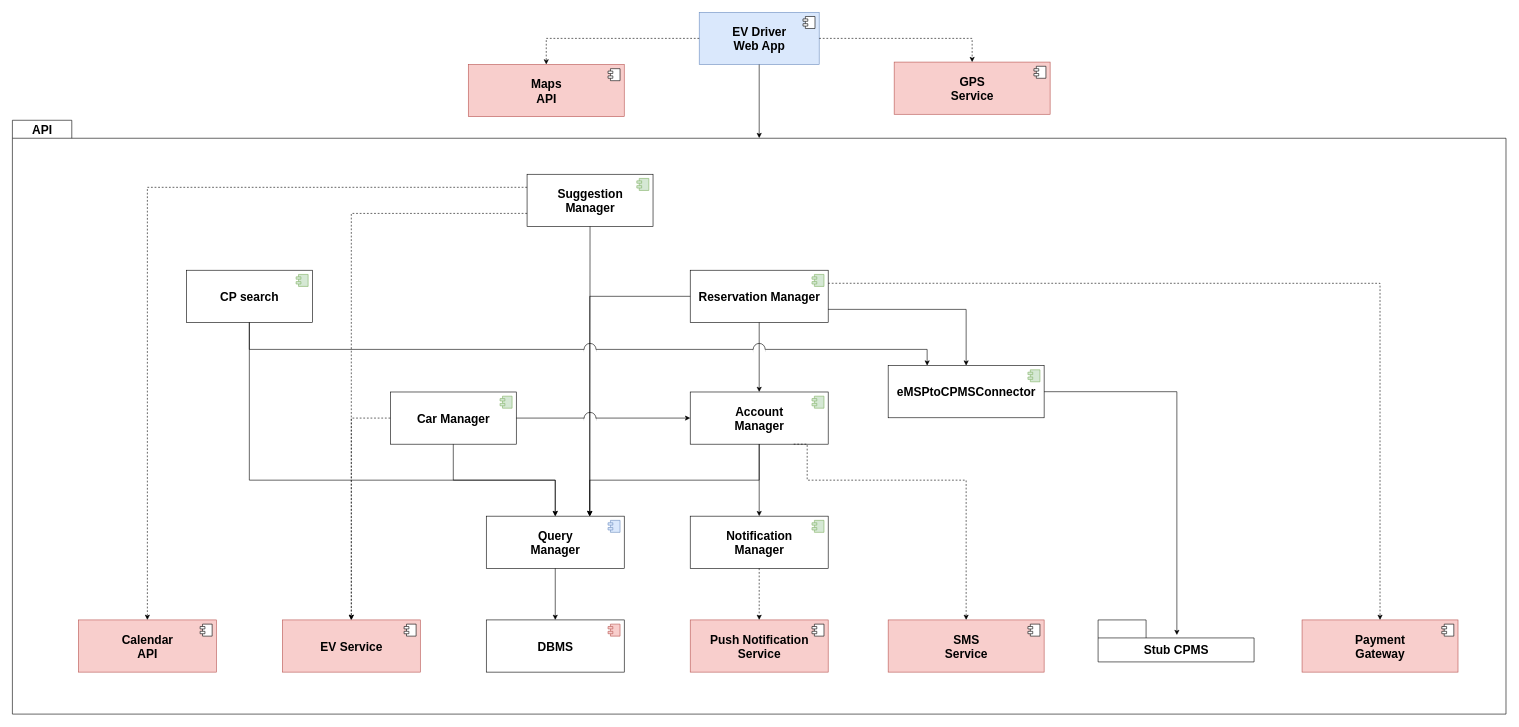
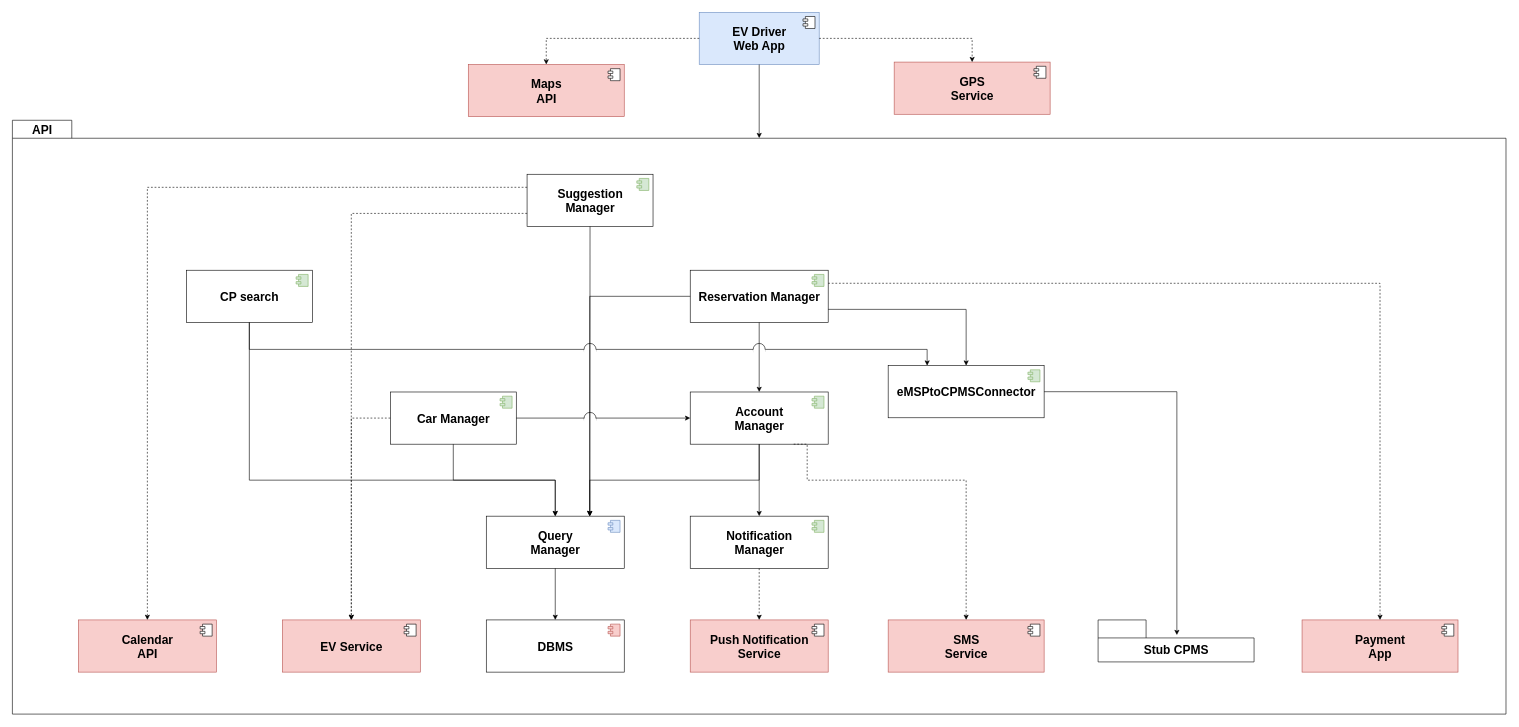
  <mxCell id="0" />
  <mxCell id="1" parent="0" />
  <mxCell id="2" value="" style="shape=folder;fontStyle=1;tabWidth=80;tabHeight=30;tabPosition=left;html=1;boundedLbl=1;fontSize=20;" parent="1" vertex="1"><mxGeometry x="20" y="200" width="2490" height="990" as="geometry" /></mxCell>
  <mxCell id="3" value="&lt;b&gt;Reservation Manager&lt;br&gt;&lt;/b&gt;" style="html=1;dropTarget=0;fontSize=20;sketch=0;" parent="1" vertex="1"><mxGeometry x="1150" y="450" width="230" height="87" as="geometry" /></mxCell>
  <mxCell id="4" value="" style="shape=module;jettyWidth=8;jettyHeight=4;fontSize=20;fillColor=#d5e8d4;strokeColor=#82b366;" parent="3" vertex="1"><mxGeometry x="1" width="20" height="20" relative="1" as="geometry"><mxPoint x="-27" y="7" as="offset" /></mxGeometry></mxCell>
  <mxCell id="5" value="&lt;b&gt;eMSPtoCPMSConnector&lt;/b&gt;" style="html=1;dropTarget=0;fontSize=20;sketch=0;" parent="1" vertex="1"><mxGeometry x="1480" y="609" width="260" height="87" as="geometry" /></mxCell>
  <mxCell id="6" value="" style="shape=module;jettyWidth=8;jettyHeight=4;fontSize=20;fillColor=#d5e8d4;strokeColor=#82b366;" parent="5" vertex="1"><mxGeometry x="1" width="20" height="20" relative="1" as="geometry"><mxPoint x="-27" y="7" as="offset" /></mxGeometry></mxCell>
  <mxCell id="7" value="&lt;b&gt;Notification&lt;br&gt;Manager&lt;/b&gt;" style="html=1;dropTarget=0;fontSize=20;sketch=0;" parent="1" vertex="1"><mxGeometry x="1150" y="860" width="230" height="87" as="geometry" /></mxCell>
  <mxCell id="8" value="" style="shape=module;jettyWidth=8;jettyHeight=4;fontSize=20;fillColor=#d5e8d4;strokeColor=#82b366;" parent="7" vertex="1"><mxGeometry x="1" width="20" height="20" relative="1" as="geometry"><mxPoint x="-27" y="7" as="offset" /></mxGeometry></mxCell>
  <mxCell id="9" value="&lt;b style=&quot;font-size: 20px;&quot;&gt;DBMS&lt;/b&gt;" style="html=1;dropTarget=0;fontSize=20;fontStyle=0;" parent="1" vertex="1"><mxGeometry x="810" y="1033" width="230" height="87" as="geometry" /></mxCell>
  <mxCell id="10" value="" style="shape=module;jettyWidth=8;jettyHeight=4;fontSize=20;fillColor=#f8cecc;strokeColor=#b85450;" parent="9" vertex="1"><mxGeometry x="1" width="20" height="20" relative="1" as="geometry"><mxPoint x="-27" y="7" as="offset" /></mxGeometry></mxCell>
  <mxCell id="11" value="&lt;b style=&quot;font-size: 20px&quot;&gt;EV Driver&lt;br&gt;Web App&lt;br&gt;&lt;/b&gt;" style="html=1;dropTarget=0;fontSize=20;fontStyle=0;fillColor=#dae8fc;strokeColor=#6c8ebf;" parent="1" vertex="1"><mxGeometry x="1165" y="20" width="200" height="87" as="geometry" /></mxCell>
  <mxCell id="12" value="" style="shape=module;jettyWidth=8;jettyHeight=4;fontSize=20;" parent="11" vertex="1"><mxGeometry x="1" width="20" height="20" relative="1" as="geometry"><mxPoint x="-27" y="7" as="offset" /></mxGeometry></mxCell>
  <mxCell id="13" value="&lt;b style=&quot;font-size: 20px&quot;&gt;Query&lt;br&gt;Manager&lt;br&gt;&lt;/b&gt;" style="html=1;dropTarget=0;fontSize=20;fontStyle=0;" parent="1" vertex="1"><mxGeometry x="810" y="860" width="230" height="87" as="geometry" /></mxCell>
  <mxCell id="14" value="" style="shape=module;jettyWidth=8;jettyHeight=4;fontSize=20;fillColor=#dae8fc;strokeColor=#6c8ebf;" parent="13" vertex="1"><mxGeometry x="1" width="20" height="20" relative="1" as="geometry"><mxPoint x="-27" y="7" as="offset" /></mxGeometry></mxCell>
  <mxCell id="15" value="&lt;b style=&quot;font-size: 20px&quot;&gt;Push Notification&lt;br&gt;Service&lt;br&gt;&lt;/b&gt;" style="html=1;dropTarget=0;fontSize=20;fontStyle=0;fillColor=#f8cecc;strokeColor=#b85450;" parent="1" vertex="1"><mxGeometry x="1150" y="1033" width="230" height="87" as="geometry" /></mxCell>
  <mxCell id="16" value="" style="shape=module;jettyWidth=8;jettyHeight=4;fontSize=20;" parent="15" vertex="1"><mxGeometry x="1" width="20" height="20" relative="1" as="geometry"><mxPoint x="-27" y="7" as="offset" /></mxGeometry></mxCell>
  <mxCell id="17" value="" style="endArrow=classic;html=1;exitX=0.5;exitY=1;exitDx=0;exitDy=0;entryX=0.5;entryY=0;entryDx=0;entryDy=0;dashed=1;" parent="1" source="7" target="15" edge="1"><mxGeometry width="50" height="50" relative="1" as="geometry"><mxPoint x="1120" y="940" as="sourcePoint" /><mxPoint x="1170" y="890" as="targetPoint" /></mxGeometry></mxCell>
  <mxCell id="18" value="" style="endArrow=classic;html=1;exitX=0.5;exitY=1;exitDx=0;exitDy=0;" parent="1" source="13" target="9" edge="1"><mxGeometry width="50" height="50" relative="1" as="geometry"><mxPoint x="1040" y="940" as="sourcePoint" /><mxPoint x="1090" y="890" as="targetPoint" /></mxGeometry></mxCell>
  <mxCell id="19" value="&lt;b style=&quot;font-size: 20px&quot;&gt;Account&lt;br&gt;Manager&lt;br&gt;&lt;/b&gt;" style="html=1;dropTarget=0;fontSize=20;fontStyle=0;" parent="1" vertex="1"><mxGeometry x="1150" y="653" width="230" height="87" as="geometry" /></mxCell>
  <mxCell id="20" value="" style="shape=module;jettyWidth=8;jettyHeight=4;fontSize=20;fillColor=#d5e8d4;strokeColor=#82b366;" parent="19" vertex="1"><mxGeometry x="1" width="20" height="20" relative="1" as="geometry"><mxPoint x="-27" y="7" as="offset" /></mxGeometry></mxCell>
  <mxCell id="21" value="" style="endArrow=classic;html=1;exitX=0.5;exitY=1;exitDx=0;exitDy=0;edgeStyle=orthogonalEdgeStyle;rounded=0;entryX=0.75;entryY=0;entryDx=0;entryDy=0;" parent="1" source="19" target="13" edge="1"><mxGeometry width="50" height="50" relative="1" as="geometry"><mxPoint x="1030" y="880" as="sourcePoint" /><mxPoint x="925" y="860" as="targetPoint" /><Array as="points"><mxPoint x="1265" y="800" /><mxPoint x="983" y="800" /><mxPoint x="983" y="860" /></Array></mxGeometry></mxCell>
  <mxCell id="22" value="&lt;b style=&quot;font-size: 20px&quot;&gt;SMS&lt;br&gt;Service&lt;br&gt;&lt;/b&gt;" style="html=1;dropTarget=0;fontSize=20;fontStyle=0;fillColor=#f8cecc;strokeColor=#b85450;" parent="1" vertex="1"><mxGeometry x="1480" y="1033" width="260" height="87" as="geometry" /></mxCell>
  <mxCell id="23" value="" style="shape=module;jettyWidth=8;jettyHeight=4;fontSize=20;" parent="22" vertex="1"><mxGeometry x="1" width="20" height="20" relative="1" as="geometry"><mxPoint x="-27" y="7" as="offset" /></mxGeometry></mxCell>
  <mxCell id="24" value="" style="endArrow=classic;html=1;rounded=0;exitX=0.75;exitY=1;exitDx=0;exitDy=0;entryX=0.5;entryY=0;entryDx=0;entryDy=0;dashed=1;edgeStyle=orthogonalEdgeStyle;" parent="1" source="19" target="22" edge="1"><mxGeometry width="50" height="50" relative="1" as="geometry"><mxPoint x="780" y="880" as="sourcePoint" /><mxPoint x="830" y="830" as="targetPoint" /><Array as="points"><mxPoint x="1345" y="800" /><mxPoint x="1610" y="800" /></Array></mxGeometry></mxCell>
  <mxCell id="25" value="" style="endArrow=classic;html=1;rounded=0;exitX=0.5;exitY=1;exitDx=0;exitDy=0;entryX=0.5;entryY=0;entryDx=0;entryDy=0;edgeStyle=orthogonalEdgeStyle;" parent="1" source="19" target="7" edge="1"><mxGeometry width="50" height="50" relative="1" as="geometry"><mxPoint x="780" y="880" as="sourcePoint" /><mxPoint x="830" y="830" as="targetPoint" /></mxGeometry></mxCell>
  <mxCell id="26" value="" style="endArrow=classic;html=1;rounded=0;exitX=1;exitY=0.75;exitDx=0;exitDy=0;entryX=0.5;entryY=0;entryDx=0;entryDy=0;edgeStyle=orthogonalEdgeStyle;" parent="1" source="3" target="5" edge="1"><mxGeometry width="50" height="50" relative="1" as="geometry"><mxPoint x="1590" y="790" as="sourcePoint" /><mxPoint x="1640" y="740" as="targetPoint" /></mxGeometry></mxCell>
- <mxCell id="27" value="&lt;b style=&quot;font-size: 20px&quot;&gt;Payment&lt;br&gt;Gateway&lt;br&gt;&lt;/b&gt;" style="html=1;dropTarget=0;fontSize=20;fontStyle=0;fillColor=#f8cecc;strokeColor=#b85450;" parent="1" vertex="1"><mxGeometry x="2170" y="1033" width="260" height="87" as="geometry" /></mxCell>
+ <mxCell id="27" value="&lt;b style=&quot;font-size: 20px&quot;&gt;Payment&lt;br&gt;App&lt;br&gt;&lt;/b&gt;" style="html=1;dropTarget=0;fontSize=20;fontStyle=0;fillColor=#f8cecc;strokeColor=#b85450;" parent="1" vertex="1"><mxGeometry x="2170" y="1033" width="260" height="87" as="geometry" /></mxCell>
  <mxCell id="28" value="" style="shape=module;jettyWidth=8;jettyHeight=4;fontSize=20;" parent="27" vertex="1"><mxGeometry x="1" width="20" height="20" relative="1" as="geometry"><mxPoint x="-27" y="7" as="offset" /></mxGeometry></mxCell>
  <mxCell id="29" value="" style="endArrow=classic;html=1;rounded=0;exitX=1;exitY=0.25;exitDx=0;exitDy=0;entryX=0.5;entryY=0;entryDx=0;entryDy=0;edgeStyle=orthogonalEdgeStyle;dashed=1;" parent="1" source="3" target="27" edge="1"><mxGeometry width="50" height="50" relative="1" as="geometry"><mxPoint x="1690" y="960" as="sourcePoint" /><mxPoint x="1740" y="910" as="targetPoint" /><Array as="points"><mxPoint x="2300" y="472" /></Array></mxGeometry></mxCell>
  <mxCell id="30" value="" style="endArrow=classic;html=1;rounded=0;exitX=1;exitY=0.5;exitDx=0;exitDy=0;entryX=0.505;entryY=0.36;entryDx=0;entryDy=0;edgeStyle=orthogonalEdgeStyle;entryPerimeter=0;" parent="1" source="5" target="61" edge="1"><mxGeometry width="50" height="50" relative="1" as="geometry"><mxPoint x="1610" y="760" as="sourcePoint" /><mxPoint x="1940" y="1033" as="targetPoint" /></mxGeometry></mxCell>
  <mxCell id="31" value="&lt;b&gt;CP search&lt;br&gt;&lt;/b&gt;" style="html=1;dropTarget=0;fontSize=20;sketch=0;" parent="1" vertex="1"><mxGeometry x="310" y="450" width="210" height="87" as="geometry" /></mxCell>
  <mxCell id="32" value="" style="shape=module;jettyWidth=8;jettyHeight=4;fontSize=20;fillColor=#d5e8d4;strokeColor=#82b366;" parent="31" vertex="1"><mxGeometry x="1" width="20" height="20" relative="1" as="geometry"><mxPoint x="-27" y="7" as="offset" /></mxGeometry></mxCell>
  <mxCell id="33" value="" style="endArrow=classic;html=1;rounded=0;exitX=0.5;exitY=1;exitDx=0;exitDy=0;entryX=0.25;entryY=0;entryDx=0;entryDy=0;edgeStyle=orthogonalEdgeStyle;" parent="1" source="31" target="5" edge="1"><mxGeometry width="50" height="50" relative="1" as="geometry"><mxPoint x="1140" y="770" as="sourcePoint" /><mxPoint x="1190" y="720" as="targetPoint" /><Array as="points"><mxPoint x="415" y="582" /><mxPoint x="1545" y="582" /></Array></mxGeometry></mxCell>
  <mxCell id="34" value="" style="group" parent="1" vertex="1" connectable="0"><mxGeometry x="1255" y="572" width="20" height="21" as="geometry" /></mxCell>
  <mxCell id="35" value="" style="ellipse;whiteSpace=wrap;html=1;aspect=fixed;" parent="34" vertex="1"><mxGeometry width="20" height="20" as="geometry" /></mxCell>
  <mxCell id="36" value="" style="rounded=0;whiteSpace=wrap;html=1;strokeColor=#FFFFFF;" parent="34" vertex="1"><mxGeometry y="11" width="20" height="10" as="geometry" /></mxCell>
  <mxCell id="37" value="" style="endArrow=classic;html=1;rounded=0;exitX=0.5;exitY=1;exitDx=0;exitDy=0;entryX=0.5;entryY=0;entryDx=0;entryDy=0;" parent="1" source="3" target="19" edge="1"><mxGeometry width="50" height="50" relative="1" as="geometry"><mxPoint x="1000" y="820" as="sourcePoint" /><mxPoint x="1050" y="770" as="targetPoint" /></mxGeometry></mxCell>
  <mxCell id="38" value="" style="endArrow=classic;html=1;rounded=0;exitX=0.5;exitY=1;exitDx=0;exitDy=0;entryX=0.5;entryY=0;entryDx=0;entryDy=0;edgeStyle=orthogonalEdgeStyle;" parent="1" source="31" target="13" edge="1"><mxGeometry width="50" height="50" relative="1" as="geometry"><mxPoint x="970" y="810" as="sourcePoint" /><mxPoint x="1020" y="760" as="targetPoint" /><Array as="points"><mxPoint x="415" y="800" /><mxPoint x="925" y="800" /></Array></mxGeometry></mxCell>
  <mxCell id="39" value="&lt;b&gt;Car Manager&lt;br&gt;&lt;/b&gt;" style="html=1;dropTarget=0;fontSize=20;sketch=0;" parent="1" vertex="1"><mxGeometry x="650" y="653" width="210" height="87" as="geometry" /></mxCell>
  <mxCell id="40" value="" style="shape=module;jettyWidth=8;jettyHeight=4;fontSize=20;fillColor=#d5e8d4;strokeColor=#82b366;" parent="39" vertex="1"><mxGeometry x="1" width="20" height="20" relative="1" as="geometry"><mxPoint x="-27" y="7" as="offset" /></mxGeometry></mxCell>
  <mxCell id="41" value="&lt;b&gt;Suggestion&lt;br&gt;Manager&lt;br&gt;&lt;/b&gt;" style="html=1;dropTarget=0;fontSize=20;sketch=0;" parent="1" vertex="1"><mxGeometry x="878" y="290" width="210" height="87" as="geometry" /></mxCell>
  <mxCell id="42" value="" style="shape=module;jettyWidth=8;jettyHeight=4;fontSize=20;fillColor=#d5e8d4;strokeColor=#82b366;" parent="41" vertex="1"><mxGeometry x="1" width="20" height="20" relative="1" as="geometry"><mxPoint x="-27" y="7" as="offset" /></mxGeometry></mxCell>
  <mxCell id="43" value="" style="group" parent="1" vertex="1" connectable="0"><mxGeometry x="973" y="572" width="20" height="21" as="geometry" /></mxCell>
  <mxCell id="44" value="" style="ellipse;whiteSpace=wrap;html=1;aspect=fixed;" parent="43" vertex="1"><mxGeometry width="20" height="20" as="geometry" /></mxCell>
  <mxCell id="45" value="" style="rounded=0;whiteSpace=wrap;html=1;strokeColor=#FFFFFF;" parent="43" vertex="1"><mxGeometry y="11" width="20" height="10" as="geometry" /></mxCell>
  <mxCell id="46" value="" style="endArrow=classic;html=1;rounded=0;exitX=0.5;exitY=1;exitDx=0;exitDy=0;entryX=0.5;entryY=0;entryDx=0;entryDy=0;edgeStyle=orthogonalEdgeStyle;" parent="1" source="39" target="13" edge="1"><mxGeometry width="50" height="50" relative="1" as="geometry"><mxPoint x="840" y="810" as="sourcePoint" /><mxPoint x="890" y="760" as="targetPoint" /></mxGeometry></mxCell>
  <mxCell id="47" value="" style="endArrow=classic;html=1;rounded=0;exitX=1;exitY=0.5;exitDx=0;exitDy=0;entryX=0;entryY=0.5;entryDx=0;entryDy=0;" parent="1" source="39" target="19" edge="1"><mxGeometry width="50" height="50" relative="1" as="geometry"><mxPoint x="840" y="810" as="sourcePoint" /><mxPoint x="890" y="760" as="targetPoint" /></mxGeometry></mxCell>
  <mxCell id="48" value="" style="group" parent="1" vertex="1" connectable="0"><mxGeometry x="973" y="687" width="20" height="21" as="geometry" /></mxCell>
  <mxCell id="49" value="" style="ellipse;whiteSpace=wrap;html=1;aspect=fixed;" parent="48" vertex="1"><mxGeometry width="20" height="20" as="geometry" /></mxCell>
  <mxCell id="50" value="" style="rounded=0;whiteSpace=wrap;html=1;strokeColor=#FFFFFF;" parent="48" vertex="1"><mxGeometry y="11" width="20" height="10" as="geometry" /></mxCell>
  <mxCell id="51" value="" style="endArrow=classic;html=1;rounded=0;exitX=0.5;exitY=1;exitDx=0;exitDy=0;entryX=0.75;entryY=0;entryDx=0;entryDy=0;" parent="1" source="41" target="13" edge="1"><mxGeometry width="50" height="50" relative="1" as="geometry"><mxPoint x="880" y="670" as="sourcePoint" /><mxPoint x="930" y="620" as="targetPoint" /></mxGeometry></mxCell>
  <mxCell id="52" style="edgeStyle=orthogonalEdgeStyle;rounded=0;html=1;exitX=0;exitY=0.5;exitDx=0;exitDy=0;entryX=0.75;entryY=0;entryDx=0;entryDy=0;" parent="1" source="3" target="13" edge="1"><mxGeometry relative="1" as="geometry"><mxPoint x="940" y="860" as="targetPoint" /><Array as="points"><mxPoint x="983" y="494" /><mxPoint x="983" y="860" /></Array></mxGeometry></mxCell>
  <mxCell id="53" value="&lt;b style=&quot;font-size: 20px&quot;&gt;EV Service&lt;br&gt;&lt;/b&gt;" style="html=1;dropTarget=0;fontSize=20;fontStyle=0;fillColor=#f8cecc;strokeColor=#b85450;" parent="1" vertex="1"><mxGeometry x="470" y="1033" width="230" height="87" as="geometry" /></mxCell>
  <mxCell id="54" value="" style="shape=module;jettyWidth=8;jettyHeight=4;fontSize=20;" parent="53" vertex="1"><mxGeometry x="1" width="20" height="20" relative="1" as="geometry"><mxPoint x="-27" y="7" as="offset" /></mxGeometry></mxCell>
  <mxCell id="55" value="&lt;b style=&quot;font-size: 20px&quot;&gt;Calendar&lt;br&gt;API&lt;br&gt;&lt;/b&gt;" style="html=1;dropTarget=0;fontSize=20;fontStyle=0;fillColor=#f8cecc;strokeColor=#b85450;" parent="1" vertex="1"><mxGeometry x="130" y="1033" width="230" height="87" as="geometry" /></mxCell>
  <mxCell id="56" value="" style="shape=module;jettyWidth=8;jettyHeight=4;fontSize=20;" parent="55" vertex="1"><mxGeometry x="1" width="20" height="20" relative="1" as="geometry"><mxPoint x="-27" y="7" as="offset" /></mxGeometry></mxCell>
  <mxCell id="57" value="" style="endArrow=classic;html=1;rounded=0;exitX=0;exitY=0.5;exitDx=0;exitDy=0;entryX=0.5;entryY=0;entryDx=0;entryDy=0;edgeStyle=orthogonalEdgeStyle;dashed=1;" parent="1" source="39" target="53" edge="1"><mxGeometry width="50" height="50" relative="1" as="geometry"><mxPoint x="790" y="860" as="sourcePoint" /><mxPoint x="840" y="810" as="targetPoint" /></mxGeometry></mxCell>
  <mxCell id="58" value="" style="endArrow=classic;html=1;rounded=0;dashed=1;exitX=0;exitY=0.75;exitDx=0;exitDy=0;entryX=0.5;entryY=0;entryDx=0;entryDy=0;edgeStyle=orthogonalEdgeStyle;" parent="1" source="41" target="53" edge="1"><mxGeometry width="50" height="50" relative="1" as="geometry"><mxPoint x="790" y="860" as="sourcePoint" /><mxPoint x="840" y="810" as="targetPoint" /><Array as="points"><mxPoint x="585" y="355" /></Array></mxGeometry></mxCell>
  <mxCell id="59" value="" style="endArrow=classic;html=1;rounded=0;dashed=1;exitX=0;exitY=0.25;exitDx=0;exitDy=0;entryX=0.5;entryY=0;entryDx=0;entryDy=0;edgeStyle=orthogonalEdgeStyle;" parent="1" source="41" target="55" edge="1"><mxGeometry width="50" height="50" relative="1" as="geometry"><mxPoint x="730" y="420" as="sourcePoint" /><mxPoint x="780" y="370" as="targetPoint" /></mxGeometry></mxCell>
  <mxCell id="60" value="" style="endArrow=classic;html=1;rounded=0;exitX=0.5;exitY=1;exitDx=0;exitDy=0;entryX=0.5;entryY=0.03;entryDx=0;entryDy=0;entryPerimeter=0;" parent="1" source="11" target="2" edge="1"><mxGeometry width="50" height="50" relative="1" as="geometry"><mxPoint x="1720" y="680" as="sourcePoint" /><mxPoint x="1770" y="630" as="targetPoint" /></mxGeometry></mxCell>
  <mxCell id="61" value="Stub CPMS" style="shape=folder;fontStyle=1;tabWidth=80;tabHeight=30;tabPosition=left;html=1;boundedLbl=1;fontSize=20;" parent="1" vertex="1"><mxGeometry x="1830" y="1033" width="260" height="70" as="geometry" /></mxCell>
  <mxCell id="62" value="&lt;b style=&quot;font-size: 20px;&quot;&gt;API&lt;/b&gt;" style="text;html=1;strokeColor=none;fillColor=none;align=center;verticalAlign=middle;whiteSpace=wrap;rounded=0;fontSize=20;" parent="1" vertex="1"><mxGeometry x="20" y="200" width="100" height="30" as="geometry" /></mxCell>
  <mxCell id="63" value="&lt;b style=&quot;font-size: 20px&quot;&gt;Maps&lt;br&gt;API&lt;br&gt;&lt;/b&gt;" style="html=1;dropTarget=0;fontSize=20;fontStyle=0;fillColor=#f8cecc;strokeColor=#b85450;" vertex="1" parent="1"><mxGeometry x="780" y="107" width="260" height="87" as="geometry" /></mxCell>
  <mxCell id="64" value="" style="shape=module;jettyWidth=8;jettyHeight=4;fontSize=20;" vertex="1" parent="63"><mxGeometry x="1" width="20" height="20" relative="1" as="geometry"><mxPoint x="-27" y="7" as="offset" /></mxGeometry></mxCell>
  <mxCell id="65" value="&lt;b style=&quot;font-size: 20px&quot;&gt;GPS&lt;br&gt;Service&lt;br&gt;&lt;/b&gt;" style="html=1;dropTarget=0;fontSize=20;fontStyle=0;fillColor=#f8cecc;strokeColor=#b85450;" vertex="1" parent="1"><mxGeometry x="1490" y="103" width="260" height="87" as="geometry" /></mxCell>
  <mxCell id="66" value="" style="shape=module;jettyWidth=8;jettyHeight=4;fontSize=20;" vertex="1" parent="65"><mxGeometry x="1" width="20" height="20" relative="1" as="geometry"><mxPoint x="-27" y="7" as="offset" /></mxGeometry></mxCell>
  <mxCell id="67" value="" style="endArrow=classic;html=1;rounded=0;exitX=0;exitY=0.5;exitDx=0;exitDy=0;entryX=0.5;entryY=0;entryDx=0;entryDy=0;edgeStyle=orthogonalEdgeStyle;dashed=1;" edge="1" parent="1" source="11" target="63"><mxGeometry width="50" height="50" relative="1" as="geometry"><mxPoint x="1400" y="590" as="sourcePoint" /><mxPoint x="1450" y="540" as="targetPoint" /></mxGeometry></mxCell>
  <mxCell id="68" value="" style="endArrow=classic;html=1;rounded=0;exitX=1;exitY=0.5;exitDx=0;exitDy=0;entryX=0.5;entryY=0;entryDx=0;entryDy=0;edgeStyle=orthogonalEdgeStyle;dashed=1;" edge="1" parent="1" source="11" target="65"><mxGeometry width="50" height="50" relative="1" as="geometry"><mxPoint x="1175" y="73.5" as="sourcePoint" /><mxPoint x="920" y="117" as="targetPoint" /></mxGeometry></mxCell>
